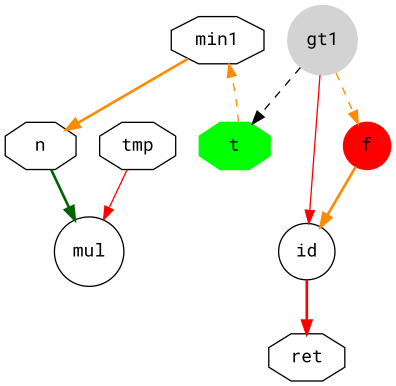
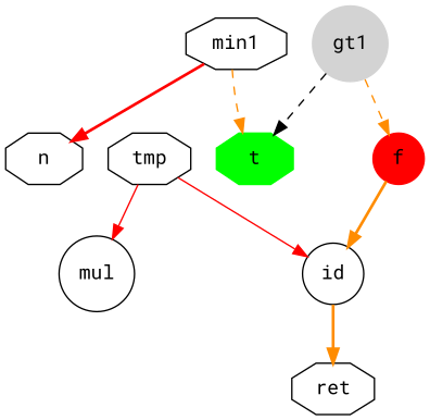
  digraph {
    fontname="Roboto Mono"
    node [fontname="Roboto Mono" shape=octagon]
    edge [color=darkorange fontname="Roboto Mono" style=bold]
    id [shape=circle]
    ret
    mul [shape=circle]
    tmp
    min1
    n
    gt1 [color=lightgrey shape=circle style=filled]
    f [color=red shape=circle style=filled]
    t [color=green style=filled]
-   id -> ret [color=red]
-   gt1 -> id [color=red style=solid]
+   id -> ret
+   tmp -> id [color=red style=solid]
    tmp -> mul [color=red style=solid]
-   min1 -> n
-   n -> mul [color=darkgreen]
+   min1 -> n [color=red]
    gt1 -> f [style=dashed]
    gt1 -> t [color=black style=dashed]
    f -> id
-   t -> min1 [style=dashed]
+   min1 -> t [style=dashed]
  }
